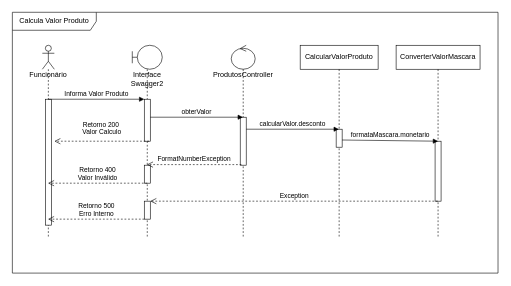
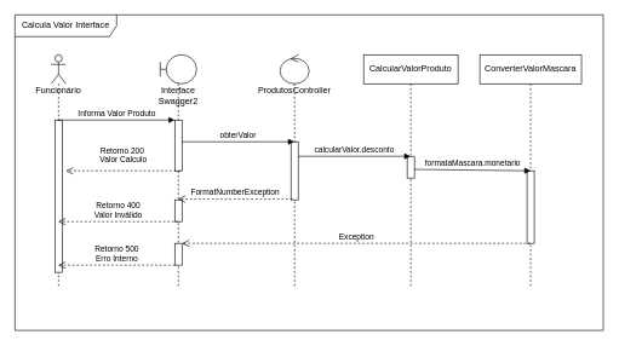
  <mxCell id="0" />
  <mxCell id="1" parent="0" />
  <mxCell id="2" value="Funcionário" style="shape=umlLifeline;participant=umlActor;perimeter=lifelinePerimeter;whiteSpace=wrap;html=1;container=1;collapsible=0;recursiveResize=0;verticalAlign=top;spacingTop=36;outlineConnect=0;size=40;noLabel=0;" vertex="1" parent="1"><mxGeometry x="70" y="75" width="20" height="320" as="geometry" /></mxCell>
  <mxCell id="3" style="edgeStyle=orthogonalEdgeStyle;rounded=0;orthogonalLoop=1;jettySize=auto;html=1;" edge="1" parent="2" source="4" target="2"><mxGeometry relative="1" as="geometry"><Array as="points"><mxPoint x="10" y="90" /><mxPoint x="10" y="90" /></Array></mxGeometry></mxCell>
  <mxCell id="4" value="" style="html=1;points=[];perimeter=orthogonalPerimeter;" vertex="1" parent="2"><mxGeometry x="5" y="90" width="10" height="210" as="geometry" /></mxCell>
  <mxCell id="5" value="Interface Swagger2" style="shape=umlLifeline;participant=umlBoundary;perimeter=lifelinePerimeter;whiteSpace=wrap;html=1;container=1;collapsible=0;recursiveResize=0;verticalAlign=top;spacingTop=36;outlineConnect=0;" vertex="1" parent="1"><mxGeometry x="220" y="75" width="50" height="320" as="geometry" /></mxCell>
  <mxCell id="6" value="" style="html=1;points=[];perimeter=orthogonalPerimeter;" vertex="1" parent="5"><mxGeometry x="20" y="90" width="10" height="70" as="geometry" /></mxCell>
  <mxCell id="7" value="" style="html=1;points=[];perimeter=orthogonalPerimeter;" vertex="1" parent="5"><mxGeometry x="20" y="260" width="10" height="30" as="geometry" /></mxCell>
  <mxCell id="8" value="" style="html=1;points=[];perimeter=orthogonalPerimeter;" vertex="1" parent="5"><mxGeometry x="20" y="200" width="10" height="30" as="geometry" /></mxCell>
  <mxCell id="9" value="ProdutosController" style="shape=umlLifeline;participant=umlControl;perimeter=lifelinePerimeter;whiteSpace=wrap;html=1;container=1;collapsible=0;recursiveResize=0;verticalAlign=top;spacingTop=36;outlineConnect=0;size=40;" vertex="1" parent="1"><mxGeometry x="385" y="75" width="40" height="320" as="geometry" /></mxCell>
  <mxCell id="10" value="" style="html=1;points=[];perimeter=orthogonalPerimeter;" vertex="1" parent="9"><mxGeometry x="15" y="120" width="10" height="80" as="geometry" /></mxCell>
- <mxCell id="11" value="Calcula Valor Produto" style="shape=umlFrame;whiteSpace=wrap;html=1;width=140;height=30;" vertex="1" parent="1"><mxGeometry x="20" y="20" width="810" height="435" as="geometry" /></mxCell>
+ <mxCell id="11" value="Calcula Valor Interface" style="shape=umlFrame;whiteSpace=wrap;html=1;width=140;height=30;" vertex="1" parent="1"><mxGeometry x="20" y="20" width="810" height="435" as="geometry" /></mxCell>
  <mxCell id="12" value="CalcularValorProduto" style="shape=umlLifeline;perimeter=lifelinePerimeter;whiteSpace=wrap;html=1;container=1;collapsible=0;recursiveResize=0;outlineConnect=0;" vertex="1" parent="1"><mxGeometry x="500" y="75" width="130" height="320" as="geometry" /></mxCell>
  <mxCell id="13" value="" style="html=1;points=[];perimeter=orthogonalPerimeter;" vertex="1" parent="12"><mxGeometry x="60" y="140" width="10" height="30" as="geometry" /></mxCell>
  <mxCell id="14" value="ConverterValorMascara" style="shape=umlLifeline;perimeter=lifelinePerimeter;whiteSpace=wrap;html=1;container=1;collapsible=0;recursiveResize=0;outlineConnect=0;" vertex="1" parent="1"><mxGeometry x="660" y="75" width="140" height="320" as="geometry" /></mxCell>
  <mxCell id="15" value="" style="html=1;points=[];perimeter=orthogonalPerimeter;" vertex="1" parent="14"><mxGeometry x="65" y="160" width="10" height="100" as="geometry" /></mxCell>
  <mxCell id="16" value="Informa Valor Produto" style="html=1;verticalAlign=bottom;endArrow=block;entryX=0;entryY=0;" edge="1" target="6" parent="1" source="2"><mxGeometry relative="1" as="geometry"><mxPoint x="130" y="265" as="sourcePoint" /></mxGeometry></mxCell>
  <mxCell id="17" value="Retorno 200&amp;nbsp;&lt;br&gt;Valor Calculo" style="html=1;verticalAlign=bottom;endArrow=open;dashed=1;endSize=8;exitX=0.8;exitY=1;exitDx=0;exitDy=0;exitPerimeter=0;" edge="1" source="6" parent="1"><mxGeometry x="-0.003" y="-6" relative="1" as="geometry"><mxPoint x="90" y="235" as="targetPoint" /><mxPoint x="240" y="235" as="sourcePoint" /><mxPoint as="offset" /></mxGeometry></mxCell>
  <mxCell id="18" value="Retorno 500&lt;br&gt;Erro Interno" style="html=1;verticalAlign=bottom;endArrow=open;dashed=1;endSize=8;" edge="1" parent="1" source="7" target="2"><mxGeometry relative="1" as="geometry"><mxPoint x="220" y="305" as="sourcePoint" /><mxPoint x="110" y="375" as="targetPoint" /><Array as="points"><mxPoint x="150" y="365" /></Array></mxGeometry></mxCell>
  <mxCell id="19" value="Retorno 400&lt;br&gt;Valor Inválido" style="html=1;verticalAlign=bottom;endArrow=open;dashed=1;endSize=8;exitX=0.5;exitY=1;exitDx=0;exitDy=0;exitPerimeter=0;" edge="1" parent="1" source="8" target="2"><mxGeometry relative="1" as="geometry"><mxPoint x="221" y="365.08" as="sourcePoint" /><mxPoint x="90" y="365" as="targetPoint" /></mxGeometry></mxCell>
  <mxCell id="20" value="obterValor" style="html=1;verticalAlign=bottom;endArrow=block;" edge="1" parent="1" target="9"><mxGeometry width="80" relative="1" as="geometry"><mxPoint x="250" y="195" as="sourcePoint" /><mxPoint x="330" y="195" as="targetPoint" /></mxGeometry></mxCell>
  <mxCell id="21" value="FormatNumberException" style="html=1;verticalAlign=bottom;endArrow=open;dashed=1;endSize=8;exitX=0.2;exitY=0.988;exitDx=0;exitDy=0;exitPerimeter=0;" edge="1" parent="1" source="10" target="5"><mxGeometry relative="1" as="geometry"><mxPoint x="360" y="275" as="sourcePoint" /><mxPoint x="280" y="275" as="targetPoint" /></mxGeometry></mxCell>
  <mxCell id="22" value="calcularValor.desconto" style="html=1;verticalAlign=bottom;endArrow=block;" edge="1" parent="1" target="12"><mxGeometry width="80" relative="1" as="geometry"><mxPoint x="410" y="215" as="sourcePoint" /><mxPoint x="490" y="215" as="targetPoint" /></mxGeometry></mxCell>
  <mxCell id="23" value="formataMascara.monetario" style="html=1;verticalAlign=bottom;endArrow=block;entryX=0.5;entryY=0;entryDx=0;entryDy=0;entryPerimeter=0;exitX=1;exitY=0.6;exitDx=0;exitDy=0;exitPerimeter=0;" edge="1" parent="1" source="13" target="15"><mxGeometry width="80" relative="1" as="geometry"><mxPoint x="610" y="235" as="sourcePoint" /><mxPoint x="690" y="235" as="targetPoint" /><Array as="points" /></mxGeometry></mxCell>
  <mxCell id="24" value="Exception" style="html=1;verticalAlign=bottom;endArrow=open;dashed=1;endSize=8;" edge="1" parent="1" source="14"><mxGeometry relative="1" as="geometry"><mxPoint x="330" y="335" as="sourcePoint" /><mxPoint x="250" y="335" as="targetPoint" /></mxGeometry></mxCell>
